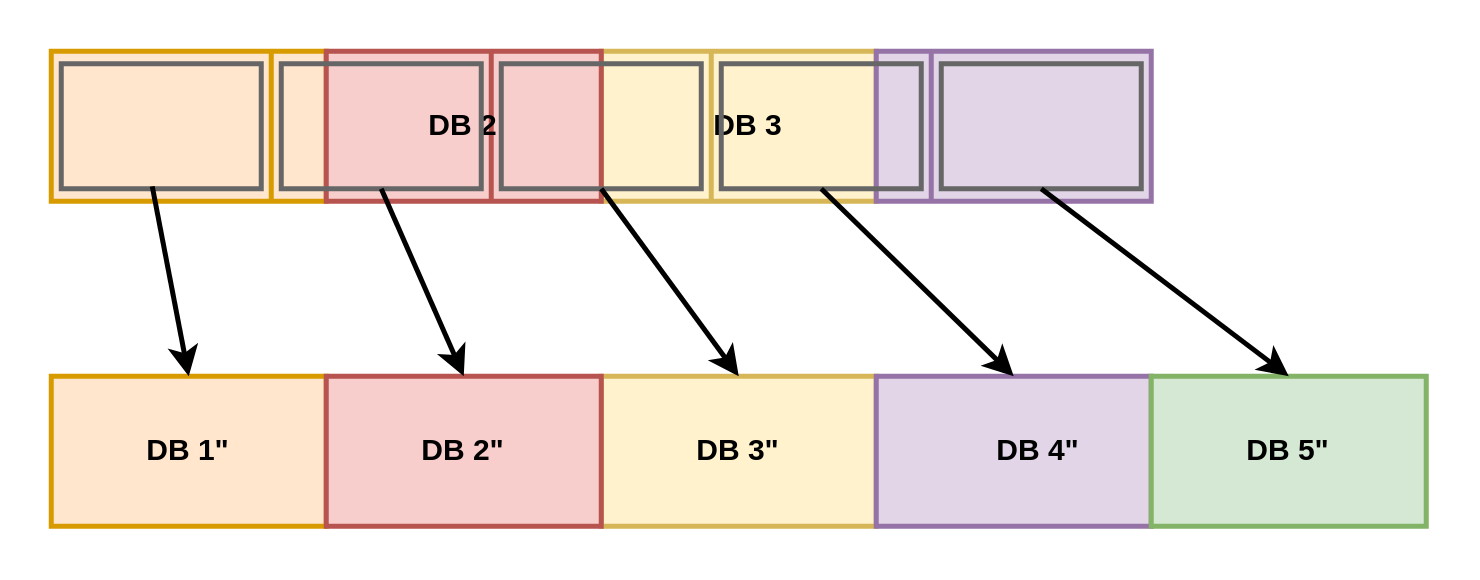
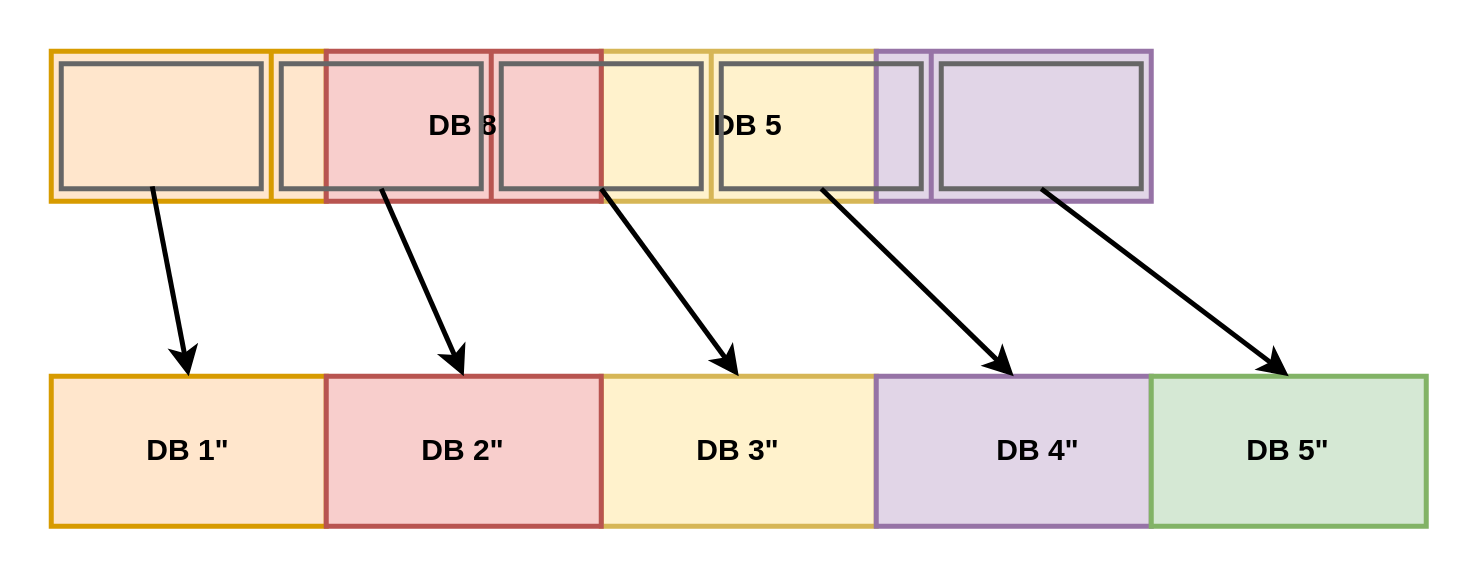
  <mxCell id="0" />
  <mxCell id="1" parent="0" />
  <mxCell id="2" value="" style="rounded=0;whiteSpace=wrap;html=1;fillColor=#ffe6cc;strokeColor=#d79b00;strokeWidth=2;" parent="1" vertex="1"><mxGeometry x="20" y="150" width="110" height="60" as="geometry" /></mxCell>
  <mxCell id="3" value="" style="rounded=0;whiteSpace=wrap;html=1;fillColor=#fff2cc;strokeColor=#d6b656;strokeWidth=2;" parent="1" vertex="1"><mxGeometry x="240" y="150" width="110" height="60" as="geometry" /></mxCell>
  <mxCell id="4" value="" style="rounded=0;whiteSpace=wrap;html=1;fillColor=#f8cecc;strokeColor=#b85450;strokeWidth=2;" parent="1" vertex="1"><mxGeometry x="130" y="150" width="110" height="60" as="geometry" /></mxCell>
  <mxCell id="5" value="" style="rounded=0;whiteSpace=wrap;html=1;fillColor=#e1d5e7;strokeColor=#9673a6;strokeWidth=2;" parent="1" vertex="1"><mxGeometry x="350" y="150" width="110" height="60" as="geometry" /></mxCell>
  <mxCell id="6" value="" style="rounded=0;whiteSpace=wrap;html=1;fillColor=#d5e8d4;strokeColor=#82b366;strokeWidth=2;" parent="1" vertex="1"><mxGeometry x="460" y="150" width="110" height="60" as="geometry" /></mxCell>
  <mxCell id="7" value="" style="rounded=0;whiteSpace=wrap;html=1;fillColor=#ffe6cc;strokeColor=#d79b00;strokeWidth=2;" parent="1" vertex="1"><mxGeometry x="20" y="20" width="110" height="60" as="geometry" /></mxCell>
  <mxCell id="8" value="" style="rounded=0;whiteSpace=wrap;html=1;fillColor=#fff2cc;strokeColor=#d6b656;strokeWidth=2;" parent="1" vertex="1"><mxGeometry x="240" y="20" width="110" height="60" as="geometry" /></mxCell>
  <mxCell id="9" value="" style="rounded=0;whiteSpace=wrap;html=1;fillColor=#f8cecc;strokeColor=#b85450;strokeWidth=2;" parent="1" vertex="1"><mxGeometry x="130" y="20" width="110" height="60" as="geometry" /></mxCell>
  <mxCell id="10" value="" style="rounded=0;whiteSpace=wrap;html=1;fillColor=#e1d5e7;strokeColor=#9673a6;strokeWidth=2;" parent="1" vertex="1"><mxGeometry x="350" y="20" width="110" height="60" as="geometry" /></mxCell>
  <mxCell id="11" value="" style="endArrow=none;html=1;rounded=0;entryX=0.75;entryY=0;entryDx=0;entryDy=0;exitX=0.75;exitY=1;exitDx=0;exitDy=0;fillColor=#ffe6cc;strokeColor=#d79b00;strokeWidth=2;" parent="1" edge="1"><mxGeometry width="50" height="50" relative="1" as="geometry"><mxPoint x="108" y="80" as="sourcePoint" /><mxPoint x="108" y="20" as="targetPoint" /></mxGeometry></mxCell>
  <mxCell id="12" value="" style="endArrow=none;html=1;rounded=0;entryX=0.75;entryY=0;entryDx=0;entryDy=0;exitX=0.75;exitY=1;exitDx=0;exitDy=0;fillColor=#f8cecc;strokeColor=#b85450;strokeWidth=2;" parent="1" edge="1"><mxGeometry width="50" height="50" relative="1" as="geometry"><mxPoint x="196" y="80" as="sourcePoint" /><mxPoint x="196" y="20" as="targetPoint" /></mxGeometry></mxCell>
  <mxCell id="13" value="" style="endArrow=none;html=1;rounded=0;entryX=0.75;entryY=0;entryDx=0;entryDy=0;exitX=0.75;exitY=1;exitDx=0;exitDy=0;fillColor=#fff2cc;strokeColor=#d6b656;strokeWidth=2;" parent="1" edge="1"><mxGeometry width="50" height="50" relative="1" as="geometry"><mxPoint x="284" y="80" as="sourcePoint" /><mxPoint x="284" y="20" as="targetPoint" /></mxGeometry></mxCell>
- <mxCell id="14" value="DB 2" style="text;html=1;strokeColor=none;fillColor=none;align=center;verticalAlign=middle;whiteSpace=wrap;rounded=0;strokeWidth=2;fontStyle=1" parent="1" vertex="1"><mxGeometry x="155" y="35" width="60" height="30" as="geometry" /></mxCell>
- <mxCell id="15" value="DB 3" style="text;html=1;strokeColor=none;fillColor=none;align=center;verticalAlign=middle;whiteSpace=wrap;rounded=0;strokeWidth=2;fontStyle=1" parent="1" vertex="1"><mxGeometry x="269" y="35" width="60" height="30" as="geometry" /></mxCell>
+ <mxCell id="14" value="DB 8" style="text;html=1;strokeColor=none;fillColor=none;align=center;verticalAlign=middle;whiteSpace=wrap;rounded=0;strokeWidth=2;fontStyle=1" parent="1" vertex="1"><mxGeometry x="155" y="35" width="60" height="30" as="geometry" /></mxCell>
+ <mxCell id="15" value="DB 5" style="text;html=1;strokeColor=none;fillColor=none;align=center;verticalAlign=middle;whiteSpace=wrap;rounded=0;strokeWidth=2;fontStyle=1" parent="1" vertex="1"><mxGeometry x="269" y="35" width="60" height="30" as="geometry" /></mxCell>
  <mxCell id="16" value="DB 1&quot;" style="text;html=1;strokeColor=none;fillColor=none;align=center;verticalAlign=middle;whiteSpace=wrap;rounded=0;strokeWidth=2;fontStyle=1" parent="1" vertex="1"><mxGeometry x="45" y="165" width="60" height="30" as="geometry" /></mxCell>
  <mxCell id="17" value="DB 2&quot;" style="text;html=1;strokeColor=none;fillColor=none;align=center;verticalAlign=middle;whiteSpace=wrap;rounded=0;strokeWidth=2;fontStyle=1" parent="1" vertex="1"><mxGeometry x="155" y="165" width="60" height="30" as="geometry" /></mxCell>
  <mxCell id="18" value="DB 3&quot;" style="text;html=1;strokeColor=none;fillColor=none;align=center;verticalAlign=middle;whiteSpace=wrap;rounded=0;strokeWidth=2;fontStyle=1" parent="1" vertex="1"><mxGeometry x="265" y="165" width="60" height="30" as="geometry" /></mxCell>
  <mxCell id="19" value="DB 4&quot;" style="text;html=1;strokeColor=none;fillColor=none;align=center;verticalAlign=middle;whiteSpace=wrap;rounded=0;strokeWidth=2;fontStyle=1" parent="1" vertex="1"><mxGeometry x="385" y="165" width="60" height="30" as="geometry" /></mxCell>
  <mxCell id="20" value="DB 5&quot;" style="text;html=1;strokeColor=none;fillColor=none;align=center;verticalAlign=middle;whiteSpace=wrap;rounded=0;strokeWidth=2;fontStyle=1" parent="1" vertex="1"><mxGeometry x="485" y="165" width="60" height="30" as="geometry" /></mxCell>
  <mxCell id="21" value="" style="endArrow=none;html=1;rounded=0;entryX=0.75;entryY=0;entryDx=0;entryDy=0;exitX=0.75;exitY=1;exitDx=0;exitDy=0;fillColor=#e1d5e7;strokeColor=#9673a6;strokeWidth=2;" parent="1" edge="1"><mxGeometry width="50" height="50" relative="1" as="geometry"><mxPoint x="372" y="80" as="sourcePoint" /><mxPoint x="372" y="20" as="targetPoint" /></mxGeometry></mxCell>
  <mxCell id="22" value="" style="rounded=0;whiteSpace=wrap;html=1;strokeWidth=2;labelBackgroundColor=none;fillColor=none;strokeColor=#666666;" vertex="1" parent="1"><mxGeometry x="112" y="25" width="80" height="50" as="geometry" /></mxCell>
  <mxCell id="23" value="" style="rounded=0;whiteSpace=wrap;html=1;strokeWidth=2;labelBackgroundColor=none;fillColor=none;strokeColor=#666666;" vertex="1" parent="1"><mxGeometry x="24" y="25" width="80" height="50" as="geometry" /></mxCell>
  <mxCell id="24" value="" style="rounded=0;whiteSpace=wrap;html=1;strokeWidth=2;labelBackgroundColor=none;fillColor=none;strokeColor=#666666;" vertex="1" parent="1"><mxGeometry x="200" y="25" width="80" height="50" as="geometry" /></mxCell>
  <mxCell id="25" value="" style="rounded=0;whiteSpace=wrap;html=1;strokeWidth=2;labelBackgroundColor=none;fillColor=none;strokeColor=#666666;" vertex="1" parent="1"><mxGeometry x="288" y="25" width="80" height="50" as="geometry" /></mxCell>
  <mxCell id="26" value="" style="rounded=0;whiteSpace=wrap;html=1;strokeWidth=2;labelBackgroundColor=none;fillColor=none;strokeColor=#666666;" vertex="1" parent="1"><mxGeometry x="376" y="25" width="80" height="50" as="geometry" /></mxCell>
  <mxCell id="27" style="rounded=0;orthogonalLoop=1;jettySize=auto;html=1;entryX=0.5;entryY=0;entryDx=0;entryDy=0;exitX=0.455;exitY=0.981;exitDx=0;exitDy=0;exitPerimeter=0;strokeWidth=2;" parent="1" source="23" target="2" edge="1"><mxGeometry relative="1" as="geometry" /></mxCell>
  <mxCell id="28" style="rounded=0;orthogonalLoop=1;jettySize=auto;html=1;entryX=0.5;entryY=0;entryDx=0;entryDy=0;exitX=0.5;exitY=1;exitDx=0;exitDy=0;strokeWidth=2;" parent="1" source="22" target="4" edge="1"><mxGeometry relative="1" as="geometry" /></mxCell>
  <mxCell id="29" style="rounded=0;orthogonalLoop=1;jettySize=auto;html=1;exitX=0.5;exitY=1;exitDx=0;exitDy=0;entryX=0.5;entryY=0;entryDx=0;entryDy=0;strokeWidth=2;" parent="1" source="24" target="3" edge="1"><mxGeometry relative="1" as="geometry" /></mxCell>
  <mxCell id="30" style="rounded=0;orthogonalLoop=1;jettySize=auto;html=1;exitX=0.5;exitY=1;exitDx=0;exitDy=0;strokeWidth=2;" parent="1" source="25" edge="1"><mxGeometry relative="1" as="geometry"><mxPoint x="405" y="150" as="targetPoint" /></mxGeometry></mxCell>
  <mxCell id="31" style="rounded=0;orthogonalLoop=1;jettySize=auto;html=1;exitX=0.5;exitY=1;exitDx=0;exitDy=0;strokeWidth=2;entryX=0.5;entryY=0;entryDx=0;entryDy=0;" parent="1" source="26" target="6" edge="1"><mxGeometry relative="1" as="geometry" /></mxCell>
